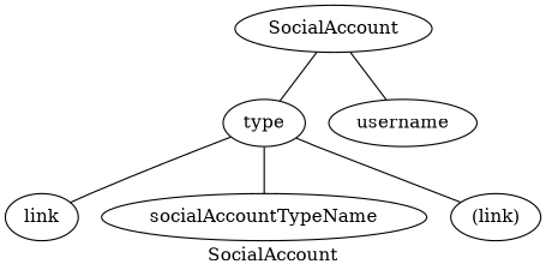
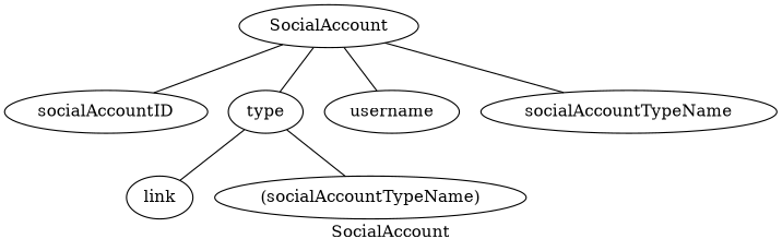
  strict graph {
    label=SocialAccount
    SocialAccount
+   socialAccountID
    type
    username
    n5 [label=link]
    socialAccountTypeName
-   "(link)"
+   "(link)" [label="(socialAccountTypeName)"]
+   SocialAccount -- socialAccountID
    SocialAccount -- type
    SocialAccount -- username
    type -- n5
-   type -- socialAccountTypeName
+   SocialAccount -- socialAccountTypeName
    type -- "(link)"
  }
